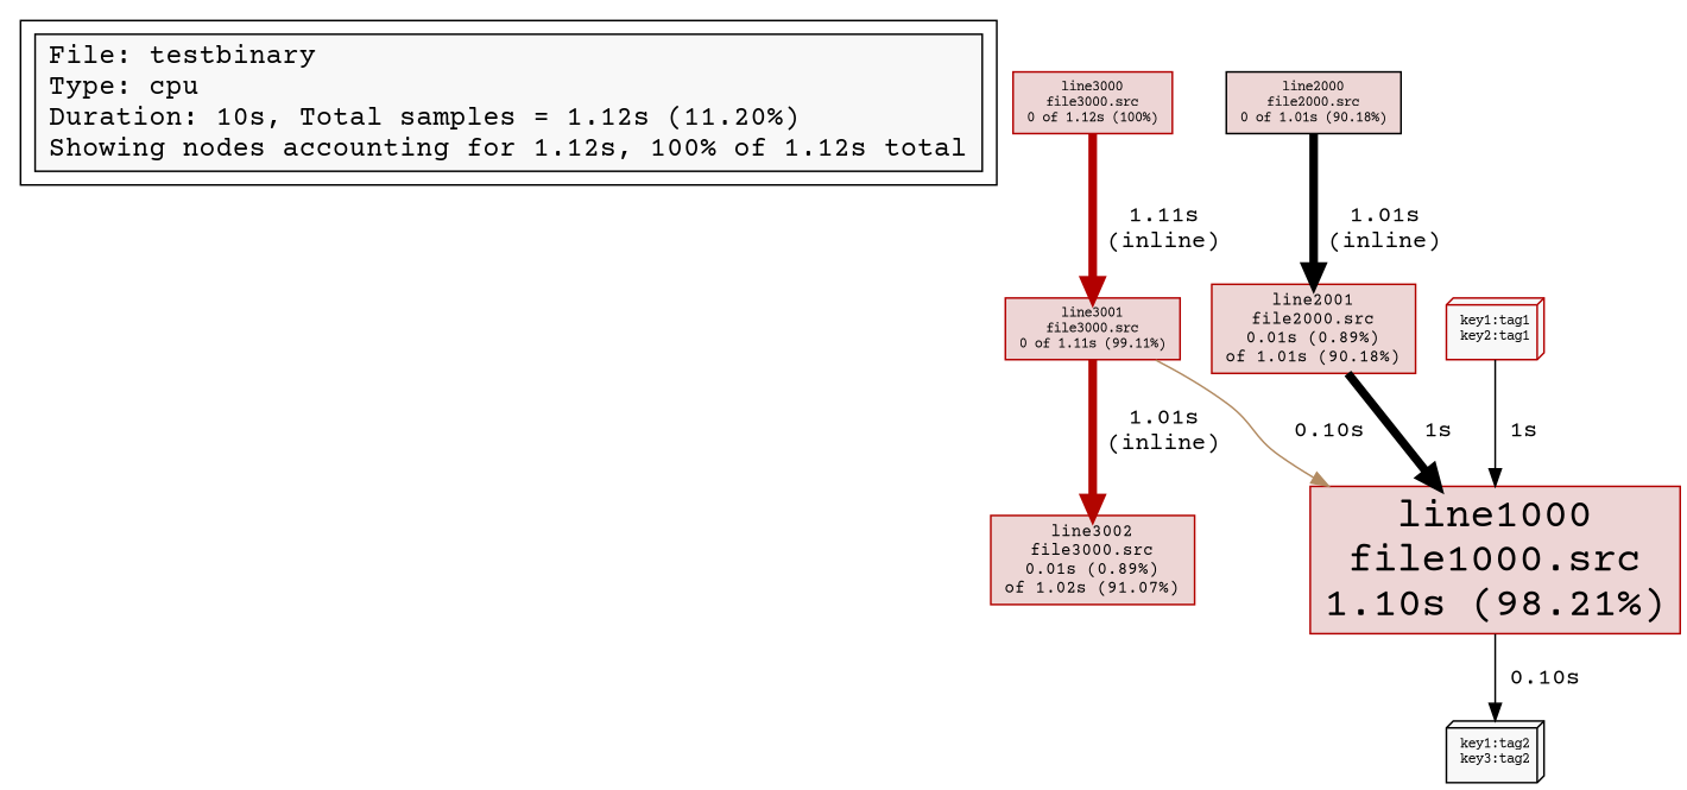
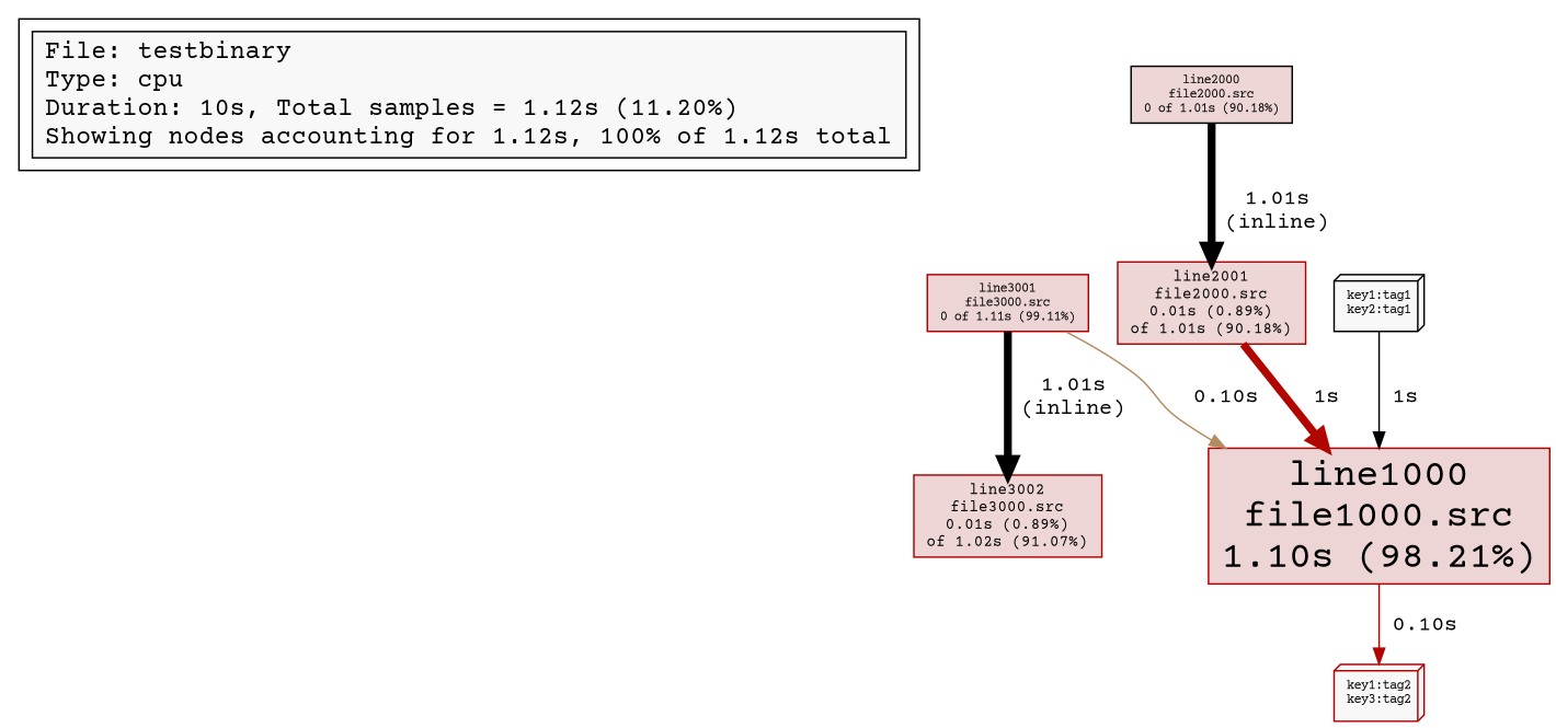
  digraph {
    fontname="Courier Prime"
    node [fillcolor="#f8f8f8" fontname="Courier Prime" fontsize=8 shape=box style=filled]
    edge [fontname="Courier Prime" weight=100 penwidth=5]
    n1 [fontsize=16 label="File: testbinary\lType: cpu\lDuration: 10s, Total samples = 1.12s (11.20%)\lShowing nodes accounting for 1.12s, 100% of 1.12s total\l"]
    n2 [color="#b20000" fillcolor="#edd5d5" fontsize=24 label="line1000\nfile1000.src\n1.10s (98.21%)"]
-   n3 [label="key1:tag2\nkey3:tag2" shape=box3d]
-   n4 [label="key1:tag1\nkey2:tag1" shape=box3d color="#b20000"]
-   n5 [color="#b20000" fillcolor="#edd5d5" label="line3000\nfile3000.src\n0 of 1.12s (100%)"]
+   n3 [label="key1:tag2\nkey3:tag2" shape=box3d color="#b20000"]
+   n4 [label="key1:tag1\nkey2:tag1" shape=box3d]
    n6 [color="#b20000" fillcolor="#edd5d5" label="line3001\nfile3000.src\n0 of 1.11s (99.11%)"]
    n7 [color="#b20400" fillcolor="#edd6d5" fontsize=10 label="line3002\nfile3000.src\n0.01s (0.89%)\nof 1.02s (91.07%)"]
    n8 [color=black fillcolor="#edd6d5" label="line2000\nfile2000.src\n0 of 1.01s (90.18%)"]
    n9 [color="#b20500" fillcolor="#edd6d5" fontsize=10 label="line2001\nfile2000.src\n0.01s (0.89%)\nof 1.01s (90.18%)"]
    subgraph cluster_1 {
      n1
    }
-   n2 -> n3 [label=" 0.10s" penwidth=""]
+   n2 -> n3 [label=" 0.10s" color="#b20500" penwidth=""]
    n4 -> n2 [label=" 1s" penwidth=""]
-   n5 -> n6 [color="#b20000" label=" 1.11s\n (inline)"]
    n6 -> n2 [color="#b28b62" label=" 0.10s" weight=9 penwidth=""]
-   n6 -> n7 [color="#b20500" label=" 1.01s\n (inline)" weight=91]
+   n6 -> n7 [color=black label=" 1.01s\n (inline)" weight=91]
    n8 -> n9 [color=black label=" 1.01s\n (inline)" weight=91]
-   n9 -> n2 [color=black label=" 1s" weight=90]
+   n9 -> n2 [color="#b20500" label=" 1s" weight=90]
  }
